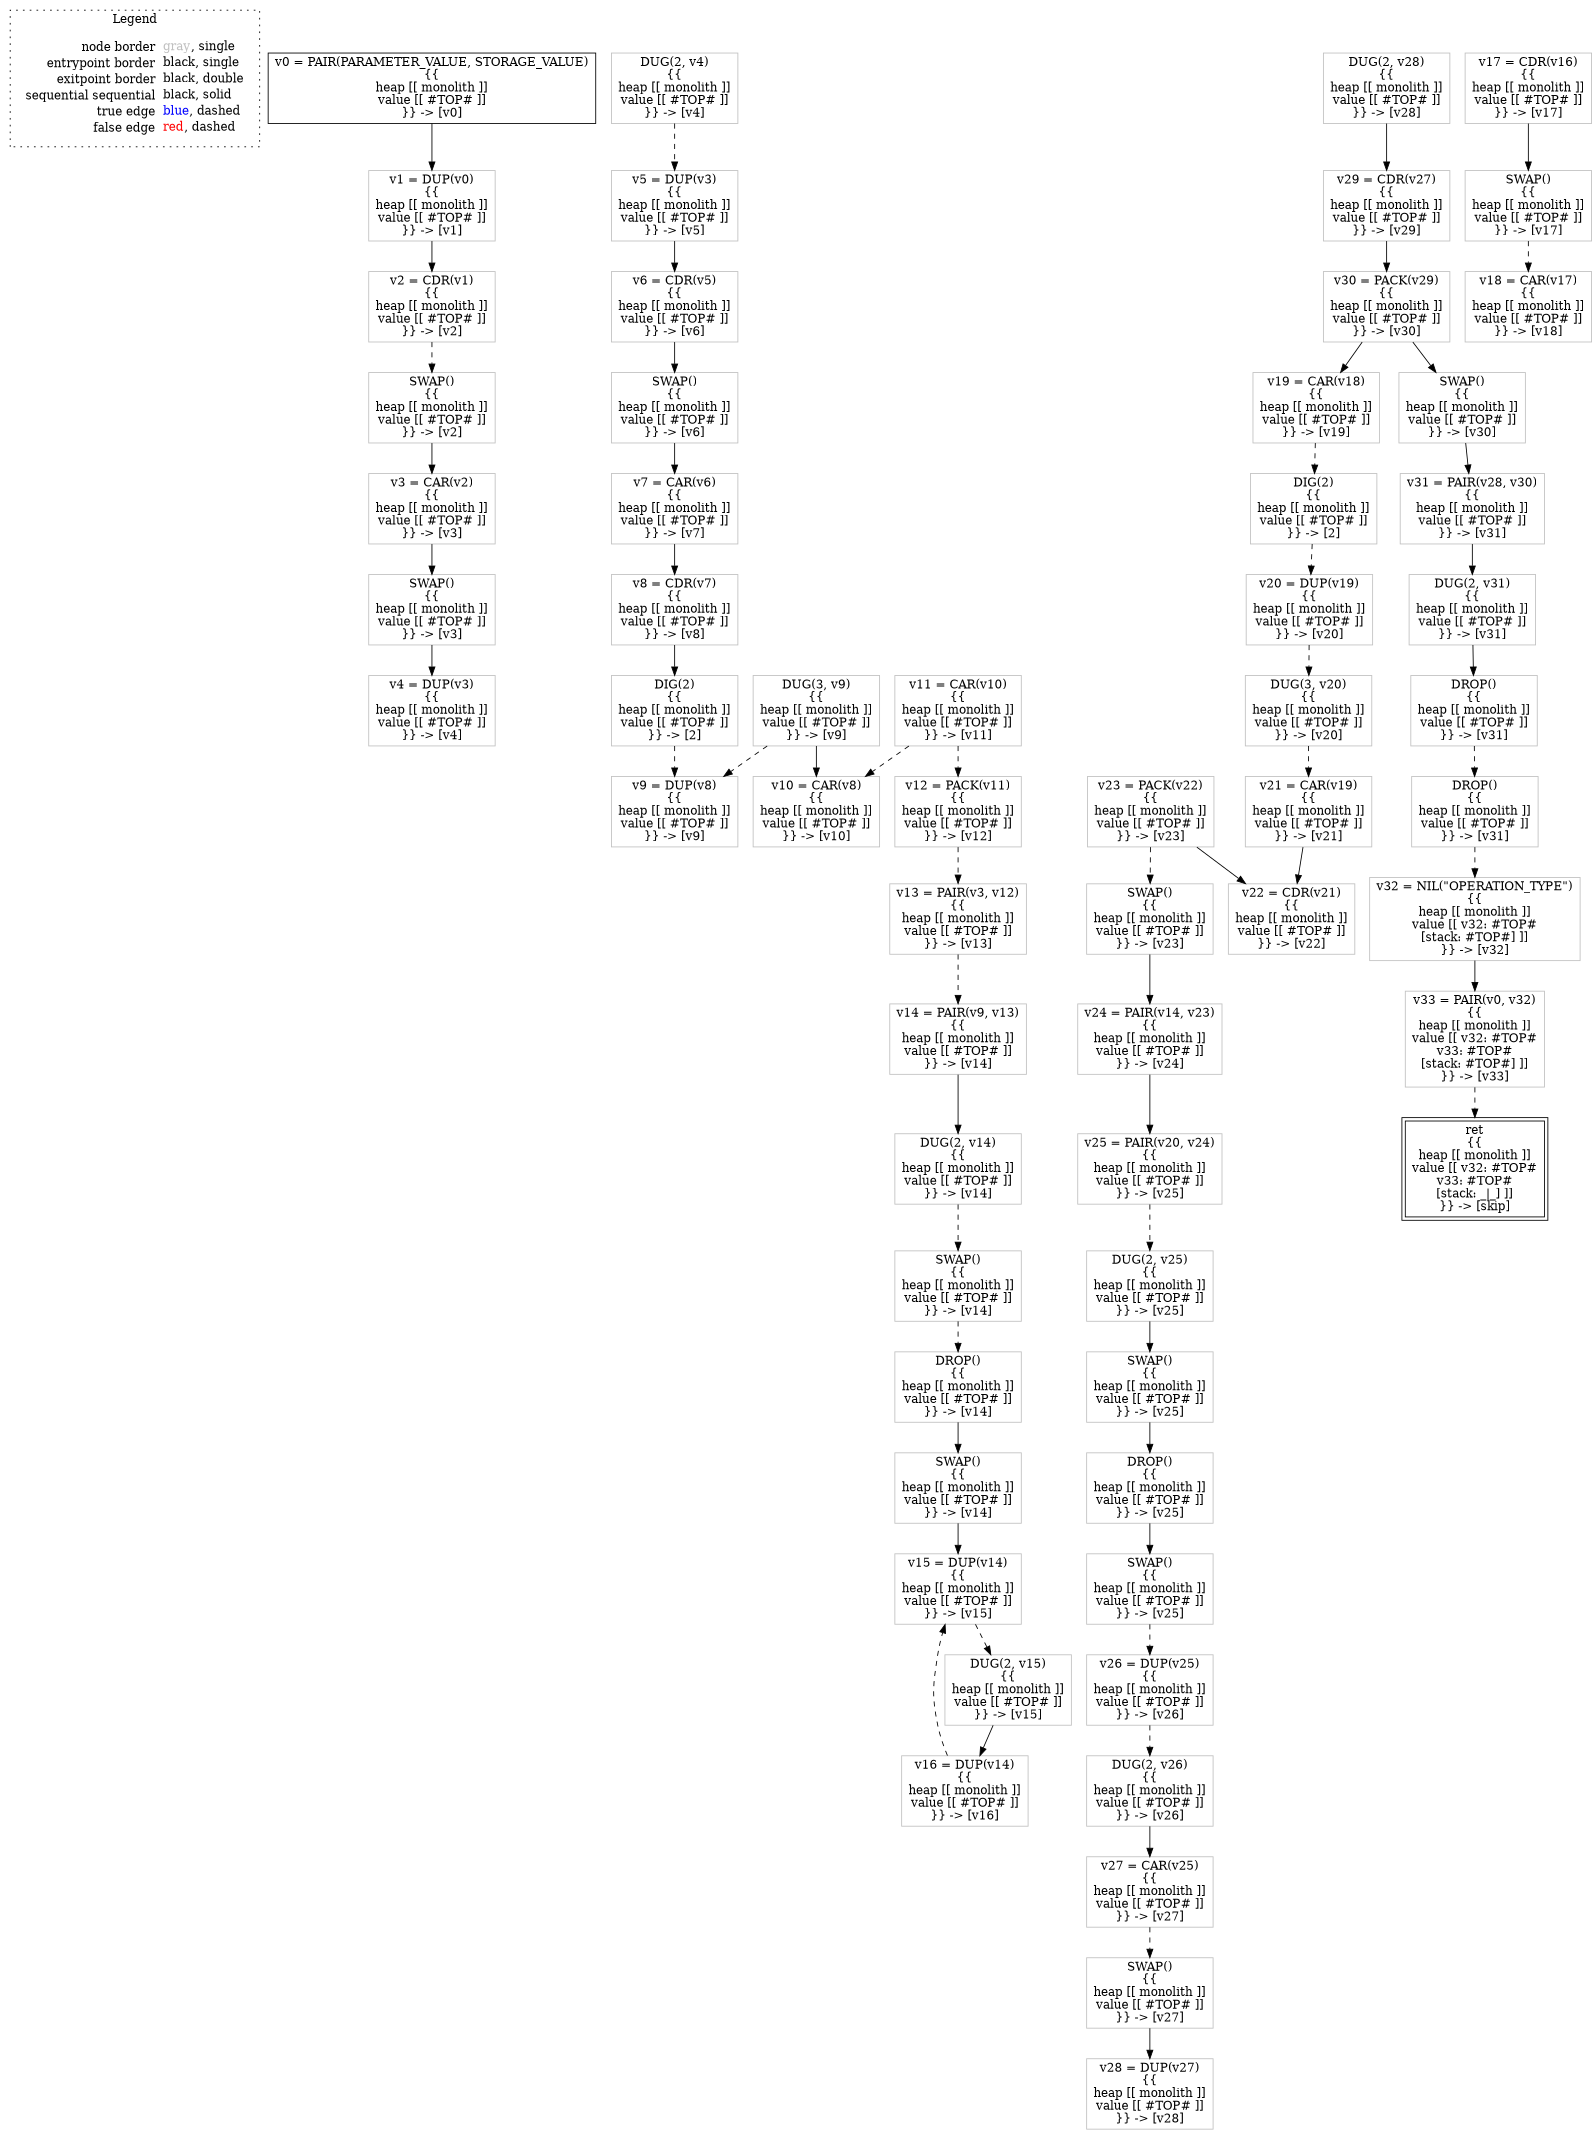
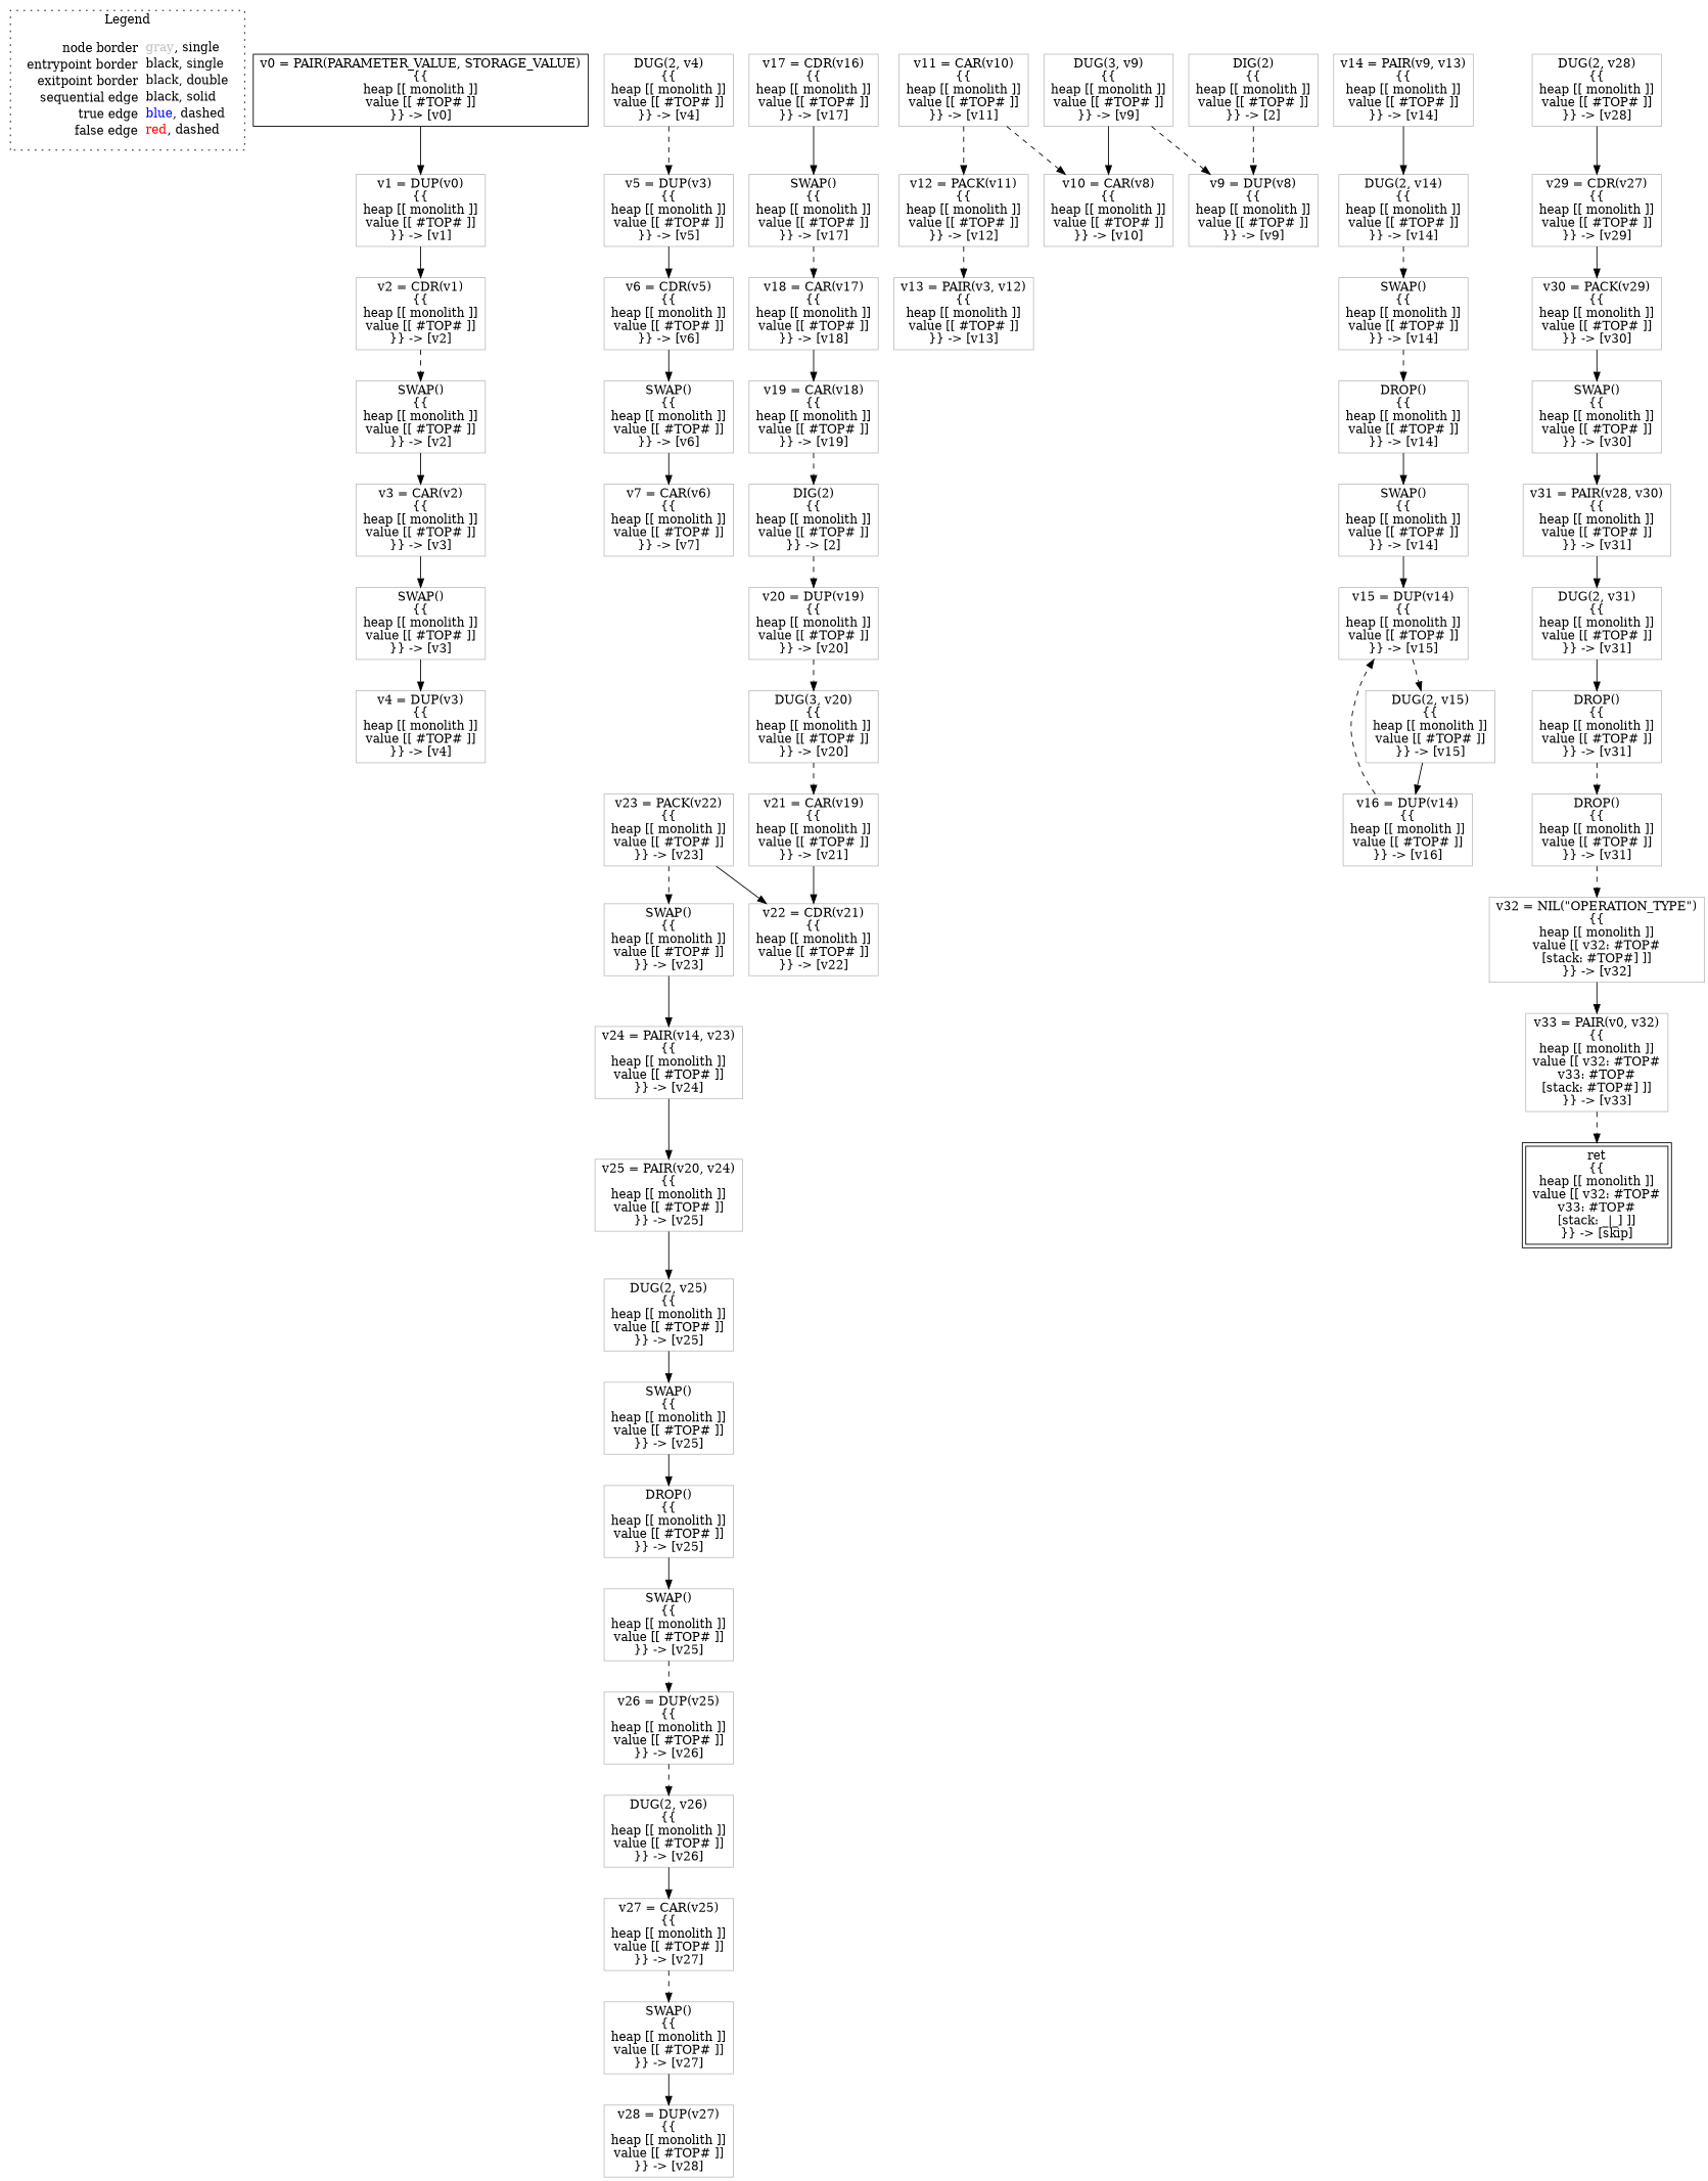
  digraph {
    node [shape=rect color=gray]
    edge [color=black style=solid]
-   n1 [label=<<table border="0" cellpadding="2" cellspacing="0" cellborder="0"><tr><td align="right">node border&nbsp;</td><td align="left"><font color="gray">gray</font>, single</td></tr><tr><td align="right">entrypoint border&nbsp;</td><td align="left"><font color="black">black</font>, single</td></tr><tr><td align="right">exitpoint border&nbsp;</td><td align="left"><font color="black">black</font>, double</td></tr><tr><td align="right">sequential sequential&nbsp;</td><td align="left"><font color="black">black</font>, solid</td></tr><tr><td align="right">true edge&nbsp;</td><td align="left"><font color="blue">blue</font>, dashed</td></tr><tr><td align="right">false edge&nbsp;</td><td align="left"><font color="red">red</font>, dashed</td></tr></table>> shape=plaintext color=""]
+   n1 [label=<<table border="0" cellpadding="2" cellspacing="0" cellborder="0"><tr><td align="right">node border&nbsp;</td><td align="left"><font color="gray">gray</font>, single</td></tr><tr><td align="right">entrypoint border&nbsp;</td><td align="left"><font color="black">black</font>, single</td></tr><tr><td align="right">exitpoint border&nbsp;</td><td align="left"><font color="black">black</font>, double</td></tr><tr><td align="right">sequential edge&nbsp;</td><td align="left"><font color="black">black</font>, solid</td></tr><tr><td align="right">true edge&nbsp;</td><td align="left"><font color="blue">blue</font>, dashed</td></tr><tr><td align="right">false edge&nbsp;</td><td align="left"><font color="red">red</font>, dashed</td></tr></table>> shape=plaintext color=""]
    n2 [color=black label=<v0 = PAIR(PARAMETER_VALUE, STORAGE_VALUE)<BR/>{{<BR/>heap [[ monolith ]]<BR/>value [[ #TOP# ]]<BR/>}} -&gt; [v0]>]
    n3 [label=<v1 = DUP(v0)<BR/>{{<BR/>heap [[ monolith ]]<BR/>value [[ #TOP# ]]<BR/>}} -&gt; [v1]>]
    n4 [label=<v2 = CDR(v1)<BR/>{{<BR/>heap [[ monolith ]]<BR/>value [[ #TOP# ]]<BR/>}} -&gt; [v2]>]
    n5 [label=<DUG(2, v4)<BR/>{{<BR/>heap [[ monolith ]]<BR/>value [[ #TOP# ]]<BR/>}} -&gt; [v4]>]
    n6 [label=<v5 = DUP(v3)<BR/>{{<BR/>heap [[ monolith ]]<BR/>value [[ #TOP# ]]<BR/>}} -&gt; [v5]>]
    n7 [label=<v6 = CDR(v5)<BR/>{{<BR/>heap [[ monolith ]]<BR/>value [[ #TOP# ]]<BR/>}} -&gt; [v6]>]
    n8 [label=<DIG(2)<BR/>{{<BR/>heap [[ monolith ]]<BR/>value [[ #TOP# ]]<BR/>}} -&gt; [2]>]
    n9 [label=<v20 = DUP(v19)<BR/>{{<BR/>heap [[ monolith ]]<BR/>value [[ #TOP# ]]<BR/>}} -&gt; [v20]>]
    n10 [label=<DUG(3, v20)<BR/>{{<BR/>heap [[ monolith ]]<BR/>value [[ #TOP# ]]<BR/>}} -&gt; [v20]>]
    n11 [label=<v13 = PAIR(v3, v12)<BR/>{{<BR/>heap [[ monolith ]]<BR/>value [[ #TOP# ]]<BR/>}} -&gt; [v13]>]
    n12 [label=<v14 = PAIR(v9, v13)<BR/>{{<BR/>heap [[ monolith ]]<BR/>value [[ #TOP# ]]<BR/>}} -&gt; [v14]>]
    n13 [label=<DUG(2, v14)<BR/>{{<BR/>heap [[ monolith ]]<BR/>value [[ #TOP# ]]<BR/>}} -&gt; [v14]>]
    n14 [label=<SWAP()<BR/>{{<BR/>heap [[ monolith ]]<BR/>value [[ #TOP# ]]<BR/>}} -&gt; [v27]>]
    n15 [label=<v28 = DUP(v27)<BR/>{{<BR/>heap [[ monolith ]]<BR/>value [[ #TOP# ]]<BR/>}} -&gt; [v28]>]
    n16 [label=<SWAP()<BR/>{{<BR/>heap [[ monolith ]]<BR/>value [[ #TOP# ]]<BR/>}} -&gt; [v6]>]
    n17 [label=<v7 = CAR(v6)<BR/>{{<BR/>heap [[ monolith ]]<BR/>value [[ #TOP# ]]<BR/>}} -&gt; [v7]>]
-   n18 [label=<v8 = CDR(v7)<BR/>{{<BR/>heap [[ monolith ]]<BR/>value [[ #TOP# ]]<BR/>}} -&gt; [v8]>]
    n19 [label=<v18 = CAR(v17)<BR/>{{<BR/>heap [[ monolith ]]<BR/>value [[ #TOP# ]]<BR/>}} -&gt; [v18]>]
    n20 [label=<v19 = CAR(v18)<BR/>{{<BR/>heap [[ monolith ]]<BR/>value [[ #TOP# ]]<BR/>}} -&gt; [v19]>]
    n21 [label=<SWAP()<BR/>{{<BR/>heap [[ monolith ]]<BR/>value [[ #TOP# ]]<BR/>}} -&gt; [v17]>]
    n22 [label=<v33 = PAIR(v0, v32)<BR/>{{<BR/>heap [[ monolith ]]<BR/>value [[ v32: #TOP#<BR/>v33: #TOP#<BR/>[stack: #TOP#] ]]<BR/>}} -&gt; [v33]>]
    n23 [color=black label=<ret<BR/>{{<BR/>heap [[ monolith ]]<BR/>value [[ v32: #TOP#<BR/>v33: #TOP#<BR/>[stack: _|_] ]]<BR/>}} -&gt; [skip]> peripheries=2]
    n24 [label=<v23 = PACK(v22)<BR/>{{<BR/>heap [[ monolith ]]<BR/>value [[ #TOP# ]]<BR/>}} -&gt; [v23]>]
    n25 [label=<SWAP()<BR/>{{<BR/>heap [[ monolith ]]<BR/>value [[ #TOP# ]]<BR/>}} -&gt; [v23]>]
    n26 [label=<v22 = CDR(v21)<BR/>{{<BR/>heap [[ monolith ]]<BR/>value [[ #TOP# ]]<BR/>}} -&gt; [v22]>]
    n27 [label=<v24 = PAIR(v14, v23)<BR/>{{<BR/>heap [[ monolith ]]<BR/>value [[ #TOP# ]]<BR/>}} -&gt; [v24]>]
    n28 [label=<SWAP()<BR/>{{<BR/>heap [[ monolith ]]<BR/>value [[ #TOP# ]]<BR/>}} -&gt; [v14]>]
    n29 [label=<v25 = PAIR(v20, v24)<BR/>{{<BR/>heap [[ monolith ]]<BR/>value [[ #TOP# ]]<BR/>}} -&gt; [v25]>]
    n30 [label=<v21 = CAR(v19)<BR/>{{<BR/>heap [[ monolith ]]<BR/>value [[ #TOP# ]]<BR/>}} -&gt; [v21]>]
    n31 [label=<v29 = CDR(v27)<BR/>{{<BR/>heap [[ monolith ]]<BR/>value [[ #TOP# ]]<BR/>}} -&gt; [v29]>]
    n32 [label=<v30 = PACK(v29)<BR/>{{<BR/>heap [[ monolith ]]<BR/>value [[ #TOP# ]]<BR/>}} -&gt; [v30]>]
    n33 [label=<SWAP()<BR/>{{<BR/>heap [[ monolith ]]<BR/>value [[ #TOP# ]]<BR/>}} -&gt; [v30]>]
    n34 [label=<v31 = PAIR(v28, v30)<BR/>{{<BR/>heap [[ monolith ]]<BR/>value [[ #TOP# ]]<BR/>}} -&gt; [v31]>]
    n35 [label=<DUG(2, v31)<BR/>{{<BR/>heap [[ monolith ]]<BR/>value [[ #TOP# ]]<BR/>}} -&gt; [v31]>]
    n36 [label=<DROP()<BR/>{{<BR/>heap [[ monolith ]]<BR/>value [[ #TOP# ]]<BR/>}} -&gt; [v31]>]
    n37 [label=<DUG(2, v26)<BR/>{{<BR/>heap [[ monolith ]]<BR/>value [[ #TOP# ]]<BR/>}} -&gt; [v26]>]
    n38 [label=<v27 = CAR(v25)<BR/>{{<BR/>heap [[ monolith ]]<BR/>value [[ #TOP# ]]<BR/>}} -&gt; [v27]>]
    n39 [label=<DROP()<BR/>{{<BR/>heap [[ monolith ]]<BR/>value [[ #TOP# ]]<BR/>}} -&gt; [v31]>]
    n40 [label=<v32 = NIL(&quot;OPERATION_TYPE&quot;)<BR/>{{<BR/>heap [[ monolith ]]<BR/>value [[ v32: #TOP#<BR/>[stack: #TOP#] ]]<BR/>}} -&gt; [v32]>]
    n41 [label=<DIG(2)<BR/>{{<BR/>heap [[ monolith ]]<BR/>value [[ #TOP# ]]<BR/>}} -&gt; [2]>]
    n42 [label=<v9 = DUP(v8)<BR/>{{<BR/>heap [[ monolith ]]<BR/>value [[ #TOP# ]]<BR/>}} -&gt; [v9]>]
    n43 [label=<DUG(2, v15)<BR/>{{<BR/>heap [[ monolith ]]<BR/>value [[ #TOP# ]]<BR/>}} -&gt; [v15]>]
    n44 [label=<v16 = DUP(v14)<BR/>{{<BR/>heap [[ monolith ]]<BR/>value [[ #TOP# ]]<BR/>}} -&gt; [v16]>]
    n45 [label=<v15 = DUP(v14)<BR/>{{<BR/>heap [[ monolith ]]<BR/>value [[ #TOP# ]]<BR/>}} -&gt; [v15]>]
    n46 [label=<DUG(2, v25)<BR/>{{<BR/>heap [[ monolith ]]<BR/>value [[ #TOP# ]]<BR/>}} -&gt; [v25]>]
    n47 [label=<SWAP()<BR/>{{<BR/>heap [[ monolith ]]<BR/>value [[ #TOP# ]]<BR/>}} -&gt; [v25]>]
    n48 [label=<DROP()<BR/>{{<BR/>heap [[ monolith ]]<BR/>value [[ #TOP# ]]<BR/>}} -&gt; [v25]>]
    n49 [label=<DROP()<BR/>{{<BR/>heap [[ monolith ]]<BR/>value [[ #TOP# ]]<BR/>}} -&gt; [v14]>]
    n50 [label=<v12 = PACK(v11)<BR/>{{<BR/>heap [[ monolith ]]<BR/>value [[ #TOP# ]]<BR/>}} -&gt; [v12]>]
    n51 [label=<SWAP()<BR/>{{<BR/>heap [[ monolith ]]<BR/>value [[ #TOP# ]]<BR/>}} -&gt; [v2]>]
    n52 [label=<v3 = CAR(v2)<BR/>{{<BR/>heap [[ monolith ]]<BR/>value [[ #TOP# ]]<BR/>}} -&gt; [v3]>]
    n53 [label=<SWAP()<BR/>{{<BR/>heap [[ monolith ]]<BR/>value [[ #TOP# ]]<BR/>}} -&gt; [v3]>]
    n54 [label=<SWAP()<BR/>{{<BR/>heap [[ monolith ]]<BR/>value [[ #TOP# ]]<BR/>}} -&gt; [v14]>]
    n55 [label=<v4 = DUP(v3)<BR/>{{<BR/>heap [[ monolith ]]<BR/>value [[ #TOP# ]]<BR/>}} -&gt; [v4]>]
    n56 [label=<SWAP()<BR/>{{<BR/>heap [[ monolith ]]<BR/>value [[ #TOP# ]]<BR/>}} -&gt; [v25]>]
    n57 [label=<v26 = DUP(v25)<BR/>{{<BR/>heap [[ monolith ]]<BR/>value [[ #TOP# ]]<BR/>}} -&gt; [v26]>]
    n58 [label=<DUG(2, v28)<BR/>{{<BR/>heap [[ monolith ]]<BR/>value [[ #TOP# ]]<BR/>}} -&gt; [v28]>]
    n59 [label=<DUG(3, v9)<BR/>{{<BR/>heap [[ monolith ]]<BR/>value [[ #TOP# ]]<BR/>}} -&gt; [v9]>]
    n60 [label=<v10 = CAR(v8)<BR/>{{<BR/>heap [[ monolith ]]<BR/>value [[ #TOP# ]]<BR/>}} -&gt; [v10]>]
    n61 [label=<v11 = CAR(v10)<BR/>{{<BR/>heap [[ monolith ]]<BR/>value [[ #TOP# ]]<BR/>}} -&gt; [v11]>]
    n62 [label=<v17 = CDR(v16)<BR/>{{<BR/>heap [[ monolith ]]<BR/>value [[ #TOP# ]]<BR/>}} -&gt; [v17]>]
    subgraph cluster_1 {
      label=Legend
      style=dotted
      n1
    }
    n2 -> n3
    n3 -> n4
    n4 -> n51 [style=dashed]
    n5 -> n6 [style=dashed]
    n6 -> n7
    n7 -> n16
    n8 -> n9 [style=dashed]
    n9 -> n10 [style=dashed]
    n10 -> n30 [style=dashed]
-   n11 -> n12 [style=dashed]
    n12 -> n13
    n13 -> n28 [style=dashed]
    n14 -> n15
    n16 -> n17
-   n17 -> n18
-   n18 -> n41
-   n32 -> n20
+   n19 -> n20
    n20 -> n8 [style=dashed]
    n21 -> n19 [style=dashed]
    n22 -> n23 [style=dashed]
    n24 -> n25 [style=dashed]
    n24 -> n26
    n25 -> n27
    n27 -> n29
    n28 -> n49 [style=dashed]
-   n29 -> n46 [style=dashed]
+   n29 -> n46
    n30 -> n26
    n31 -> n32
    n32 -> n33
    n33 -> n34
    n34 -> n35
    n35 -> n36
    n36 -> n39 [style=dashed]
    n37 -> n38
    n38 -> n14 [style=dashed]
    n39 -> n40 [style=dashed]
    n40 -> n22
    n41 -> n42 [style=dashed]
    n43 -> n44
    n44 -> n45 [style=dashed]
    n45 -> n43 [style=dashed]
    n46 -> n47
    n47 -> n48
    n48 -> n56
    n49 -> n54
    n50 -> n11 [style=dashed]
    n51 -> n52
    n52 -> n53
    n53 -> n55
    n54 -> n45
    n56 -> n57 [style=dashed]
    n57 -> n37 [style=dashed]
    n58 -> n31
    n59 -> n42 [style=dashed]
    n59 -> n60
    n61 -> n50 [style=dashed]
    n61 -> n60 [style=dashed]
    n62 -> n21
  }
